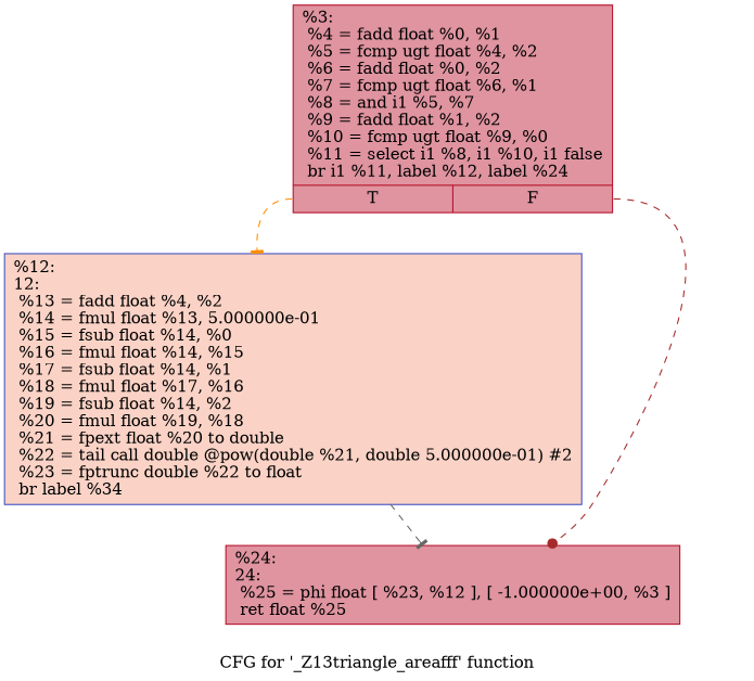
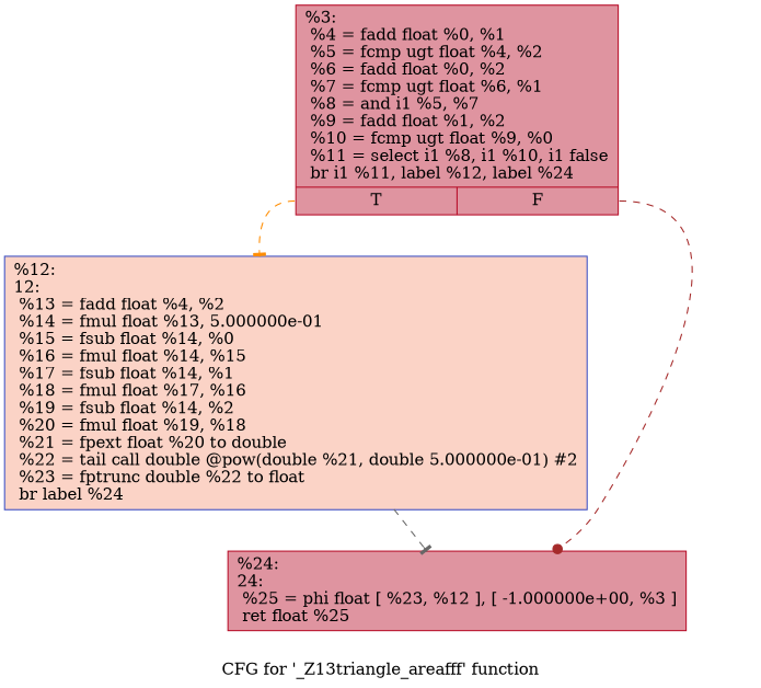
  digraph {
    label="CFG for '_Z13triangle_areafff' function"
    node [color="#b70d28ff" fillcolor="#b70d2870" shape=record style=filled]
    edge [style=dashed arrowhead=tee]
    n1 [label="{%3:\l  %4 = fadd float %0, %1\l  %5 = fcmp ugt float %4, %2\l  %6 = fadd float %0, %2\l  %7 = fcmp ugt float %6, %1\l  %8 = and i1 %5, %7\l  %9 = fadd float %1, %2\l  %10 = fcmp ugt float %9, %0\l  %11 = select i1 %8, i1 %10, i1 false\l  br i1 %11, label %12, label %24\l|{<s0>T|<s1>F}}"]
-   n2 [color="#3d50c3ff" fillcolor="#f59c7d70" label="{%12:\l12:                                               \l  %13 = fadd float %4, %2\l  %14 = fmul float %13, 5.000000e-01\l  %15 = fsub float %14, %0\l  %16 = fmul float %14, %15\l  %17 = fsub float %14, %1\l  %18 = fmul float %17, %16\l  %19 = fsub float %14, %2\l  %20 = fmul float %19, %18\l  %21 = fpext float %20 to double\l  %22 = tail call double @pow(double %21, double 5.000000e-01) #2\l  %23 = fptrunc double %22 to float\l  br label %34\l}"]
+   n2 [color="#3d50c3ff" fillcolor="#f59c7d70" label="{%12:\l12:                                               \l  %13 = fadd float %4, %2\l  %14 = fmul float %13, 5.000000e-01\l  %15 = fsub float %14, %0\l  %16 = fmul float %14, %15\l  %17 = fsub float %14, %1\l  %18 = fmul float %17, %16\l  %19 = fsub float %14, %2\l  %20 = fmul float %19, %18\l  %21 = fpext float %20 to double\l  %22 = tail call double @pow(double %21, double 5.000000e-01) #2\l  %23 = fptrunc double %22 to float\l  br label %24\l}"]
    n3 [label="{%24:\l24:                                               \l  %25 = phi float [ %23, %12 ], [ -1.000000e+00, %3 ]\l  ret float %25\l}"]
    n1 -> n2 [tailport=s0 color=darkorange]
    n1 -> n3 [tailport=s1 color=brown arrowhead=dot]
    n2 -> n3 [color=gray40]
  }
